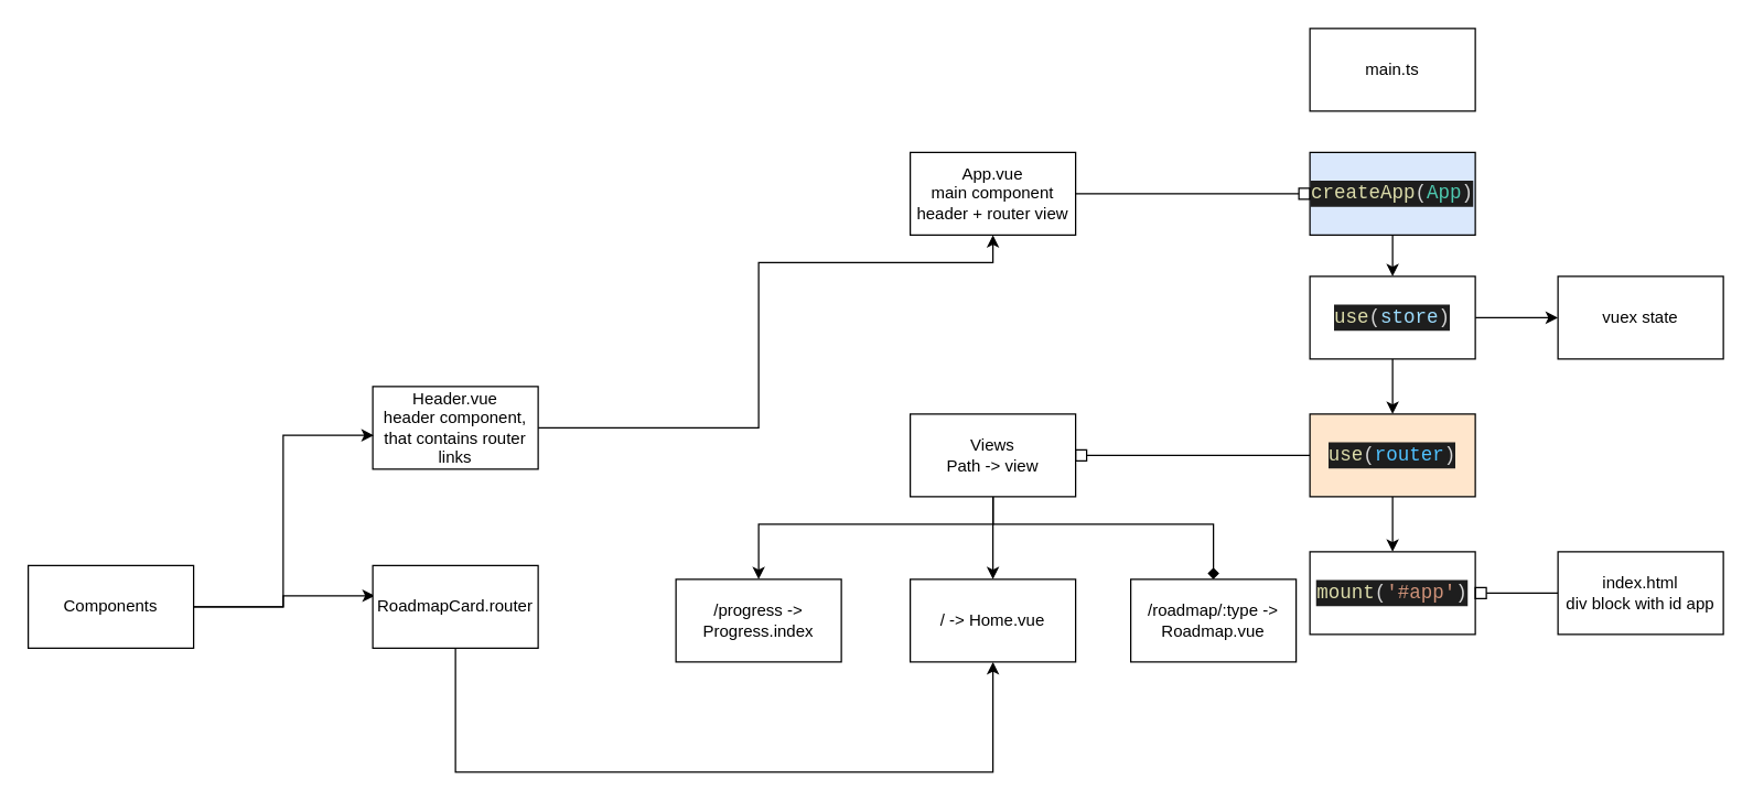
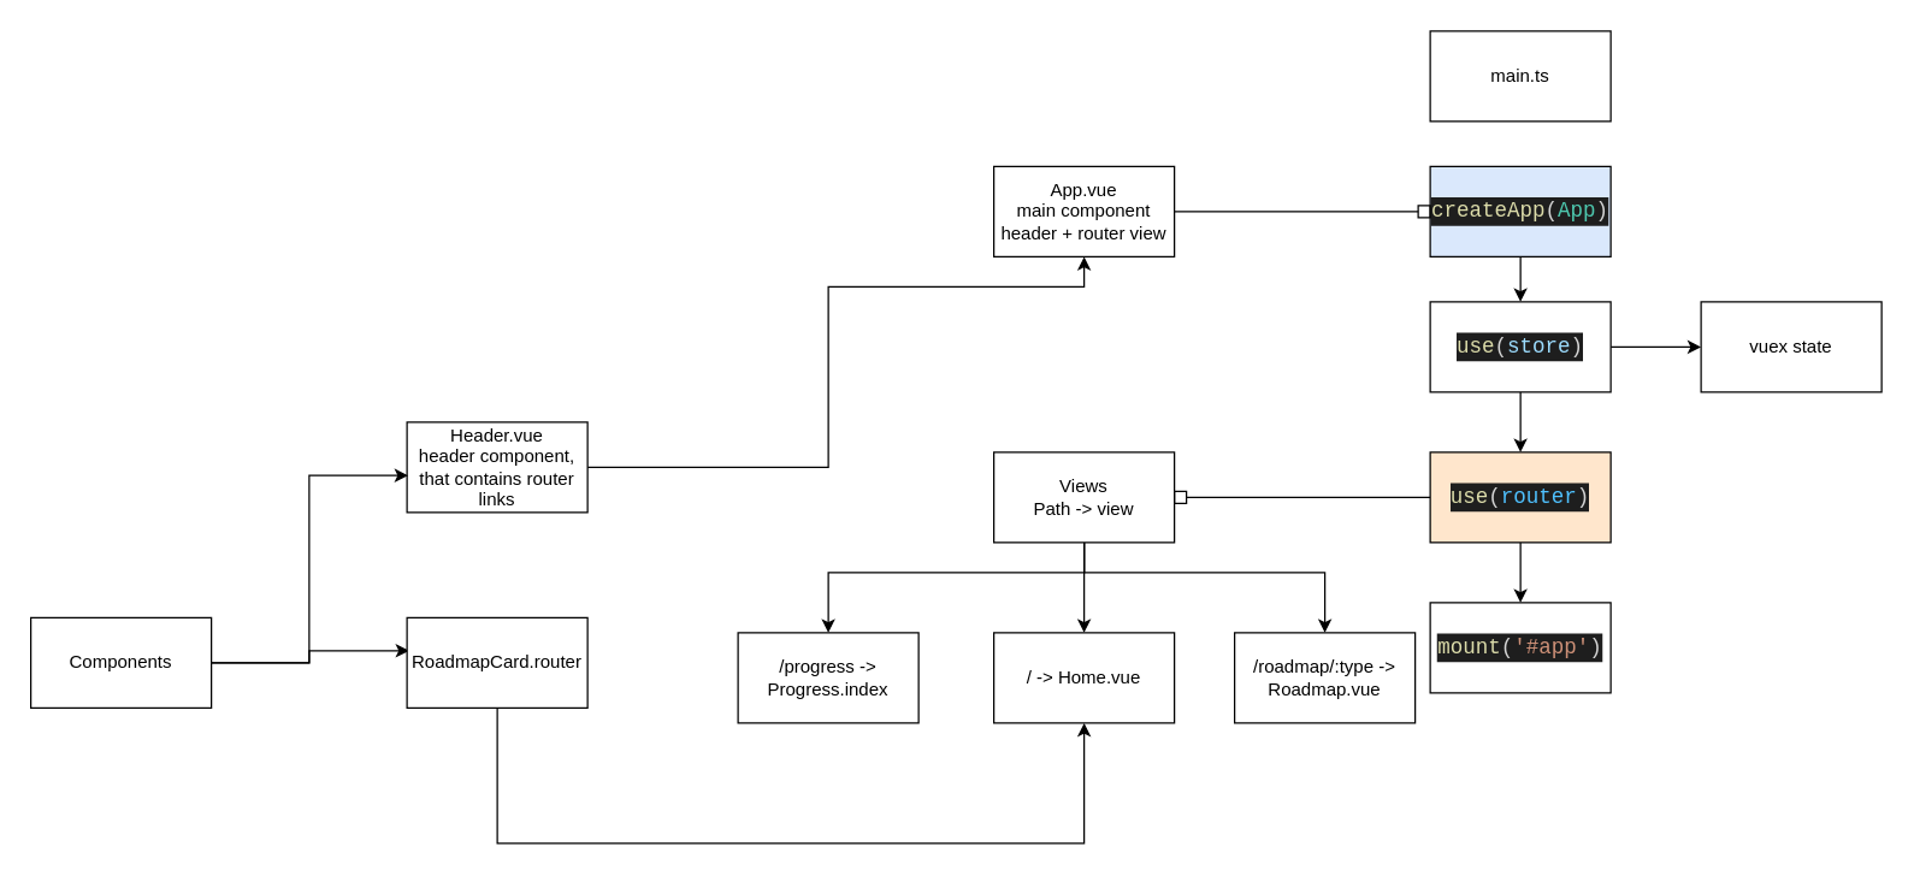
  <mxCell id="0" />
  <mxCell id="1" parent="0" />
  <mxCell id="2" value="main.ts" style="rounded=0;whiteSpace=wrap;html=1;" vertex="1" parent="1"><mxGeometry x="950" y="20" width="120" height="60" as="geometry" /></mxCell>
  <mxCell id="3" style="edgeStyle=orthogonalEdgeStyle;rounded=0;orthogonalLoop=1;jettySize=auto;html=1;entryX=0.5;entryY=0;entryDx=0;entryDy=0;" edge="1" parent="1" source="4" target="7"><mxGeometry relative="1" as="geometry" /></mxCell>
  <mxCell id="4" value="&lt;div style=&quot;color: rgb(212 , 212 , 212) ; background-color: rgb(30 , 30 , 30) ; font-family: &amp;#34;consolas&amp;#34; , &amp;#34;courier new&amp;#34; , monospace ; font-size: 14px ; line-height: 19px&quot;&gt;&lt;span style=&quot;color: #dcdcaa&quot;&gt;createApp&lt;/span&gt;(&lt;span style=&quot;color: #4ec9b0&quot;&gt;App&lt;/span&gt;)&lt;/div&gt;" style="rounded=0;whiteSpace=wrap;html=1;fillColor=#dae8fc;" vertex="1" parent="1"><mxGeometry x="950" y="110" width="120" height="60" as="geometry" /></mxCell>
  <mxCell id="5" style="edgeStyle=orthogonalEdgeStyle;rounded=0;orthogonalLoop=1;jettySize=auto;html=1;entryX=0.5;entryY=0;entryDx=0;entryDy=0;" edge="1" parent="1" source="7" target="10"><mxGeometry relative="1" as="geometry" /></mxCell>
  <mxCell id="6" style="edgeStyle=orthogonalEdgeStyle;rounded=0;orthogonalLoop=1;jettySize=auto;html=1;entryX=0;entryY=0.5;entryDx=0;entryDy=0;endArrow=classic;endFill=1;" edge="1" parent="1" source="7" target="28"><mxGeometry relative="1" as="geometry" /></mxCell>
  <mxCell id="7" value="&lt;div style=&quot;color: rgb(212 , 212 , 212) ; background-color: rgb(30 , 30 , 30) ; font-family: &amp;#34;consolas&amp;#34; , &amp;#34;courier new&amp;#34; , monospace ; font-size: 14px ; line-height: 19px&quot;&gt;&lt;span style=&quot;color: #dcdcaa&quot;&gt;use&lt;/span&gt;(&lt;span style=&quot;color: #9cdcfe&quot;&gt;store&lt;/span&gt;)&lt;/div&gt;" style="rounded=0;whiteSpace=wrap;html=1;" vertex="1" parent="1"><mxGeometry x="950" y="200" width="120" height="60" as="geometry" /></mxCell>
  <mxCell id="8" style="edgeStyle=orthogonalEdgeStyle;rounded=0;orthogonalLoop=1;jettySize=auto;html=1;" edge="1" parent="1" source="10" target="11"><mxGeometry relative="1" as="geometry" /></mxCell>
  <mxCell id="9" style="edgeStyle=orthogonalEdgeStyle;rounded=0;orthogonalLoop=1;jettySize=auto;html=1;entryX=1;entryY=0.5;entryDx=0;entryDy=0;endArrow=box;endFill=0;" edge="1" parent="1" source="10" target="21"><mxGeometry relative="1" as="geometry" /></mxCell>
  <mxCell id="10" value="&lt;div style=&quot;color: rgb(212 , 212 , 212) ; background-color: rgb(30 , 30 , 30) ; font-family: &amp;#34;consolas&amp;#34; , &amp;#34;courier new&amp;#34; , monospace ; font-size: 14px ; line-height: 19px&quot;&gt;&lt;span style=&quot;color: #dcdcaa&quot;&gt;use&lt;/span&gt;(&lt;span style=&quot;color: #4fc1ff&quot;&gt;router&lt;/span&gt;)&lt;/div&gt;" style="rounded=0;whiteSpace=wrap;html=1;fillColor=#ffe6cc;" vertex="1" parent="1"><mxGeometry x="950" y="300" width="120" height="60" as="geometry" /></mxCell>
  <mxCell id="11" value="&lt;div style=&quot;color: rgb(212 , 212 , 212) ; background-color: rgb(30 , 30 , 30) ; font-family: &amp;#34;consolas&amp;#34; , &amp;#34;courier new&amp;#34; , monospace ; font-size: 14px ; line-height: 19px&quot;&gt;&lt;span style=&quot;color: #dcdcaa&quot;&gt;mount&lt;/span&gt;(&lt;span style=&quot;color: #ce9178&quot;&gt;'#app'&lt;/span&gt;)&lt;/div&gt;" style="rounded=0;whiteSpace=wrap;html=1;" vertex="1" parent="1"><mxGeometry x="950" y="400" width="120" height="60" as="geometry" /></mxCell>
- <mxCell id="12" style="edgeStyle=orthogonalEdgeStyle;rounded=0;orthogonalLoop=1;jettySize=auto;html=1;entryX=1;entryY=0.5;entryDx=0;entryDy=0;endArrow=box;endFill=0;" edge="1" parent="1" source="13" target="11"><mxGeometry relative="1" as="geometry" /></mxCell>
- <mxCell id="13" value="index.html&lt;br&gt;div block with id app" style="whiteSpace=wrap;html=1;" vertex="1" parent="1"><mxGeometry x="1130" y="400" width="120" height="60" as="geometry" /></mxCell>
  <mxCell id="14" style="edgeStyle=orthogonalEdgeStyle;rounded=0;orthogonalLoop=1;jettySize=auto;html=1;entryX=0;entryY=0.5;entryDx=0;entryDy=0;endArrow=box;endFill=0;" edge="1" parent="1" source="15" target="4"><mxGeometry relative="1" as="geometry" /></mxCell>
  <mxCell id="15" value="App.vue&lt;br&gt;main component&lt;br&gt;header + router view" style="whiteSpace=wrap;html=1;" vertex="1" parent="1"><mxGeometry x="660" y="110" width="120" height="60" as="geometry" /></mxCell>
  <mxCell id="16" style="edgeStyle=orthogonalEdgeStyle;rounded=0;orthogonalLoop=1;jettySize=auto;html=1;entryX=0.5;entryY=1;entryDx=0;entryDy=0;endArrow=classic;endFill=1;" edge="1" parent="1" source="17" target="15"><mxGeometry relative="1" as="geometry"><Array as="points"><mxPoint x="550" y="310" /><mxPoint x="550" y="190" /><mxPoint x="720" y="190" /></Array></mxGeometry></mxCell>
  <mxCell id="17" value="Header.vue&lt;br&gt;header component, that contains router links" style="whiteSpace=wrap;html=1;" vertex="1" parent="1"><mxGeometry x="270" y="280" width="120" height="60" as="geometry" /></mxCell>
  <mxCell id="18" style="edgeStyle=orthogonalEdgeStyle;rounded=0;orthogonalLoop=1;jettySize=auto;html=1;entryX=0.5;entryY=0;entryDx=0;entryDy=0;endArrow=classic;endFill=1;" edge="1" parent="1" source="21" target="22"><mxGeometry relative="1" as="geometry" /></mxCell>
  <mxCell id="19" style="edgeStyle=orthogonalEdgeStyle;rounded=0;orthogonalLoop=1;jettySize=auto;html=1;entryX=0.5;entryY=0;entryDx=0;entryDy=0;endArrow=classic;endFill=1;" edge="1" parent="1" source="21" target="23"><mxGeometry relative="1" as="geometry"><Array as="points"><mxPoint x="720" y="380" /><mxPoint x="550" y="380" /></Array></mxGeometry></mxCell>
- <mxCell id="20" style="edgeStyle=orthogonalEdgeStyle;rounded=0;orthogonalLoop=1;jettySize=auto;html=1;endArrow=diamond;endFill=1;" edge="1" parent="1" source="21" target="24"><mxGeometry relative="1" as="geometry"><Array as="points"><mxPoint x="720" y="380" /><mxPoint x="880" y="380" /></Array></mxGeometry></mxCell>
+ <mxCell id="20" style="edgeStyle=orthogonalEdgeStyle;rounded=0;orthogonalLoop=1;jettySize=auto;html=1;endArrow=classic;endFill=1;" edge="1" parent="1" source="21" target="24"><mxGeometry relative="1" as="geometry"><Array as="points"><mxPoint x="720" y="380" /><mxPoint x="880" y="380" /></Array></mxGeometry></mxCell>
  <mxCell id="21" value="Views&lt;br&gt;Path -&amp;gt; view" style="whiteSpace=wrap;html=1;" vertex="1" parent="1"><mxGeometry x="660" y="300" width="120" height="60" as="geometry" /></mxCell>
  <mxCell id="22" value="/ -&amp;gt; Home.vue" style="rounded=0;whiteSpace=wrap;html=1;" vertex="1" parent="1"><mxGeometry x="660" y="420" width="120" height="60" as="geometry" /></mxCell>
  <mxCell id="23" value="/progress -&amp;gt; Progress.index" style="rounded=0;whiteSpace=wrap;html=1;" vertex="1" parent="1"><mxGeometry x="490" y="420" width="120" height="60" as="geometry" /></mxCell>
  <mxCell id="24" value="/roadmap/:type -&amp;gt; Roadmap.vue" style="rounded=0;whiteSpace=wrap;html=1;" vertex="1" parent="1"><mxGeometry x="820" y="420" width="120" height="60" as="geometry" /></mxCell>
  <mxCell id="25" style="edgeStyle=orthogonalEdgeStyle;rounded=0;orthogonalLoop=1;jettySize=auto;html=1;entryX=0.006;entryY=0.59;entryDx=0;entryDy=0;endArrow=classic;endFill=1;entryPerimeter=0;" edge="1" parent="1" source="27" target="17"><mxGeometry relative="1" as="geometry" /></mxCell>
  <mxCell id="26" style="edgeStyle=orthogonalEdgeStyle;rounded=0;orthogonalLoop=1;jettySize=auto;html=1;entryX=0.012;entryY=0.366;entryDx=0;entryDy=0;entryPerimeter=0;endArrow=classic;endFill=1;" edge="1" parent="1" source="27" target="30"><mxGeometry relative="1" as="geometry" /></mxCell>
  <mxCell id="27" value="Components" style="whiteSpace=wrap;html=1;" vertex="1" parent="1"><mxGeometry x="20" y="410" width="120" height="60" as="geometry" /></mxCell>
  <mxCell id="28" value="vuex state" style="whiteSpace=wrap;html=1;" vertex="1" parent="1"><mxGeometry x="1130" y="200" width="120" height="60" as="geometry" /></mxCell>
  <mxCell id="29" style="edgeStyle=orthogonalEdgeStyle;rounded=0;orthogonalLoop=1;jettySize=auto;html=1;entryX=0.5;entryY=1;entryDx=0;entryDy=0;endArrow=classic;endFill=1;" edge="1" parent="1" source="30" target="22"><mxGeometry relative="1" as="geometry"><Array as="points"><mxPoint x="330" y="560" /><mxPoint x="720" y="560" /></Array></mxGeometry></mxCell>
  <mxCell id="30" value="RoadmapCard.router" style="whiteSpace=wrap;html=1;" vertex="1" parent="1"><mxGeometry x="270" y="410" width="120" height="60" as="geometry" /></mxCell>
